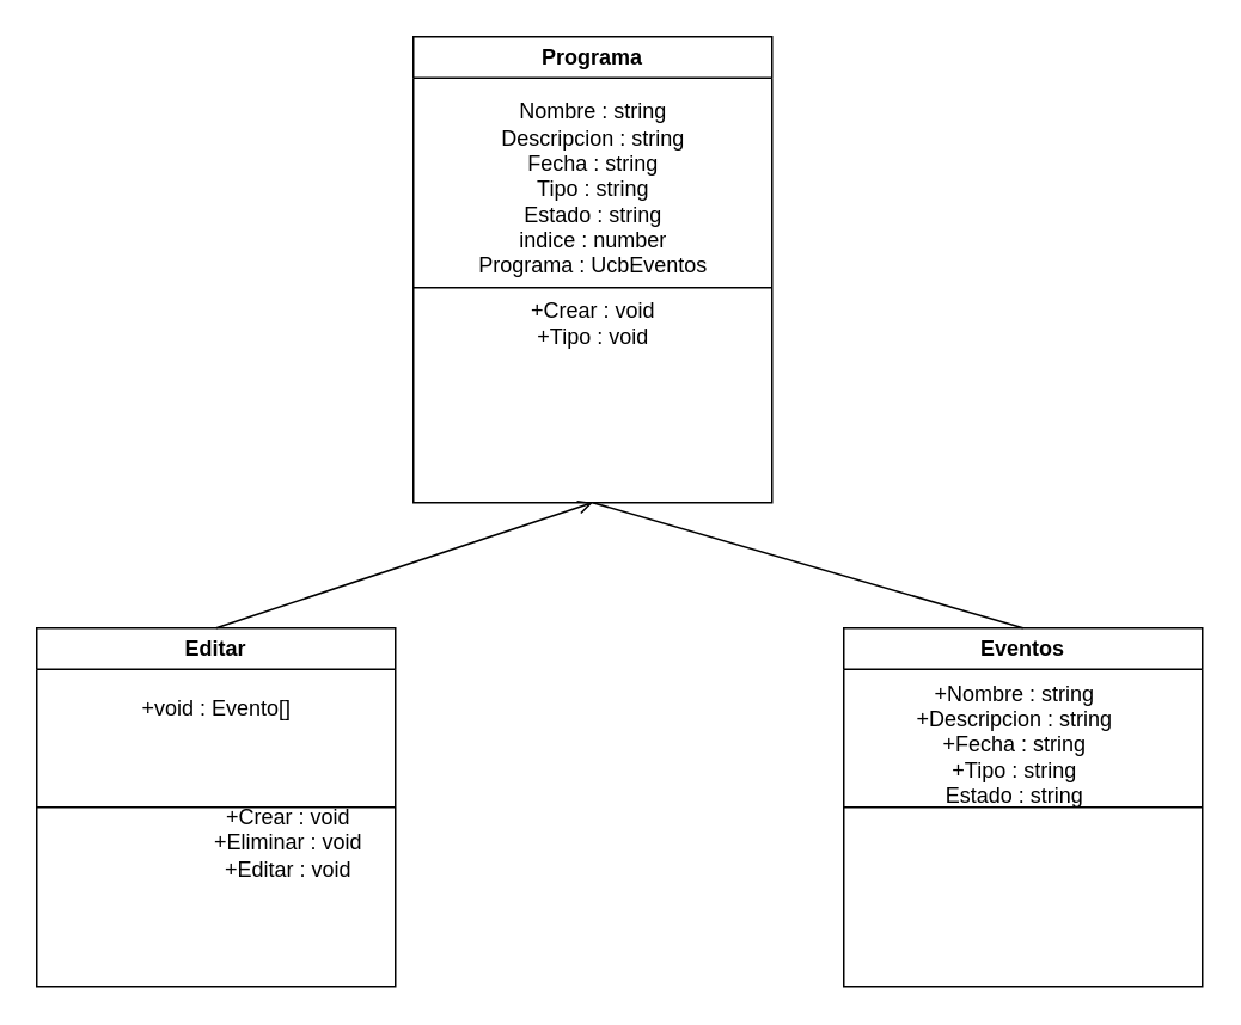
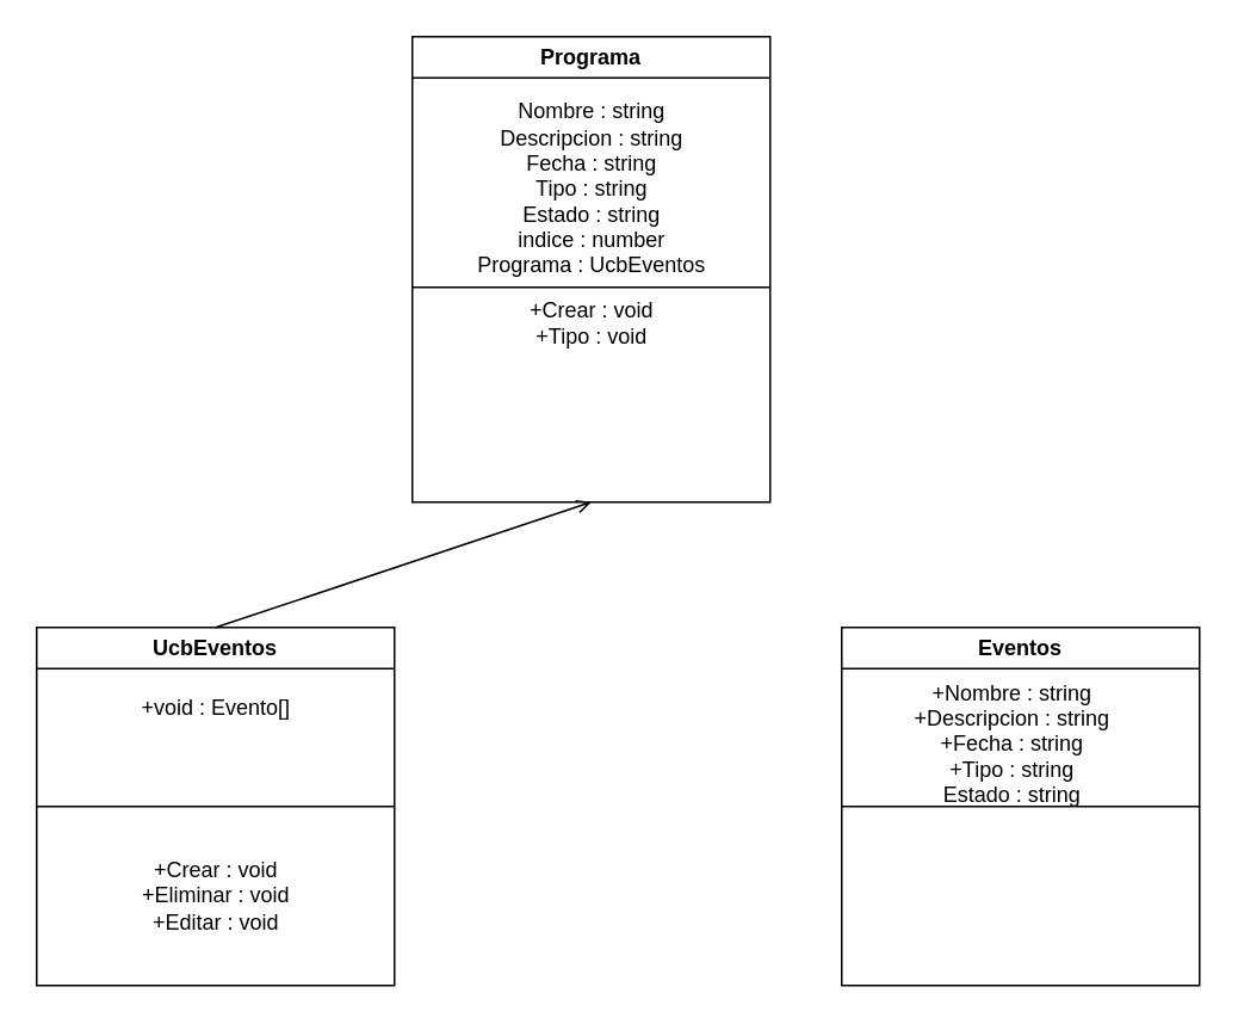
  <mxCell id="0" />
  <mxCell id="1" parent="0" />
  <mxCell id="2" value="Eventos" style="swimlane;whiteSpace=wrap;html=1;" vertex="1" parent="1"><mxGeometry x="470" y="350" width="200" height="200" as="geometry" /></mxCell>
  <mxCell id="3" value="+Nombre : string&lt;br&gt;+Descripcion : string&lt;div&gt;+Fecha : string&lt;/div&gt;&lt;div&gt;+Tipo : string&lt;br&gt;Estado : string&lt;/div&gt;" style="text;html=1;align=center;verticalAlign=middle;resizable=0;points=[];autosize=1;strokeColor=none;fillColor=none;" vertex="1" parent="2"><mxGeometry x="30" y="20" width="130" height="90" as="geometry" /></mxCell>
- <mxCell id="4" value="Editar" style="swimlane;whiteSpace=wrap;html=1;" vertex="1" parent="1"><mxGeometry x="20" y="350" width="200" height="200" as="geometry" /></mxCell>
+ <mxCell id="4" value="UcbEventos" style="swimlane;whiteSpace=wrap;html=1;" vertex="1" parent="1"><mxGeometry x="20" y="350" width="200" height="200" as="geometry" /></mxCell>
  <mxCell id="5" value="+void : Evento[]" style="text;html=1;align=center;verticalAlign=middle;resizable=0;points=[];autosize=1;strokeColor=none;fillColor=none;" vertex="1" parent="4"><mxGeometry x="35" y="30" width="130" height="30" as="geometry" /></mxCell>
- <mxCell id="6" value="+Crear : void&lt;br&gt;+Eliminar : void&lt;br&gt;+Editar : void" style="text;html=1;align=center;verticalAlign=middle;resizable=0;points=[];autosize=1;strokeColor=none;fillColor=none;" vertex="1" parent="4"><mxGeometry x="85" y="90" width="110" height="60" as="geometry" /></mxCell>
+ <mxCell id="6" value="+Crear : void&lt;br&gt;+Eliminar : void&lt;br&gt;+Editar : void" style="text;html=1;align=center;verticalAlign=middle;resizable=0;points=[];autosize=1;strokeColor=none;fillColor=none;" vertex="1" parent="4"><mxGeometry x="45" y="120" width="110" height="60" as="geometry" /></mxCell>
  <mxCell id="7" value="Programa" style="swimlane;whiteSpace=wrap;html=1;" vertex="1" parent="1"><mxGeometry x="230" y="20" width="200" height="260" as="geometry" /></mxCell>
  <mxCell id="8" value="Nombre : string&lt;br&gt;Descripcion : string&lt;br&gt;Fecha : string&lt;br&gt;Tipo : string&lt;br&gt;Estado : string&lt;br&gt;indice : number&lt;br&gt;Programa : UcbEventos" style="text;html=1;align=center;verticalAlign=middle;resizable=0;points=[];autosize=1;strokeColor=none;fillColor=none;" vertex="1" parent="7"><mxGeometry x="25" y="30" width="150" height="110" as="geometry" /></mxCell>
  <mxCell id="9" value="+Crear : void&lt;br&gt;+Tipo : void" style="text;html=1;align=center;verticalAlign=middle;resizable=0;points=[];autosize=1;strokeColor=none;fillColor=none;" vertex="1" parent="7"><mxGeometry x="45" y="140" width="110" height="40" as="geometry" /></mxCell>
  <mxCell id="10" value="" style="endArrow=none;html=1;rounded=0;exitX=0;exitY=0.5;exitDx=0;exitDy=0;entryX=1;entryY=0.5;entryDx=0;entryDy=0;" edge="1" parent="1" source="4" target="4"><mxGeometry width="50" height="50" relative="1" as="geometry"><mxPoint x="290" y="400" as="sourcePoint" /><mxPoint x="340" y="350" as="targetPoint" /></mxGeometry></mxCell>
  <mxCell id="11" value="" style="endArrow=none;html=1;rounded=0;exitX=0;exitY=0.5;exitDx=0;exitDy=0;entryX=1;entryY=0.5;entryDx=0;entryDy=0;" edge="1" parent="1" source="2" target="2"><mxGeometry width="50" height="50" relative="1" as="geometry"><mxPoint x="290" y="400" as="sourcePoint" /><mxPoint x="340" y="350" as="targetPoint" /></mxGeometry></mxCell>
  <mxCell id="12" value="" style="endArrow=none;html=1;rounded=0;" edge="1" parent="1"><mxGeometry width="50" height="50" relative="1" as="geometry"><mxPoint x="230" y="160" as="sourcePoint" /><mxPoint x="430" y="160" as="targetPoint" /></mxGeometry></mxCell>
  <mxCell id="13" value="" style="endArrow=open;html=1;rounded=0;entryX=0.5;entryY=1;entryDx=0;entryDy=0;exitX=0.5;exitY=0;exitDx=0;exitDy=0;" edge="1" parent="1" source="4" target="7"><mxGeometry width="50" height="50" relative="1" as="geometry"><mxPoint x="290" y="400" as="sourcePoint" /><mxPoint x="340" y="350" as="targetPoint" /></mxGeometry></mxCell>
- <mxCell id="14" value="" style="endArrow=none;html=1;rounded=0;entryX=0.5;entryY=1;entryDx=0;entryDy=0;exitX=0.5;exitY=0;exitDx=0;exitDy=0;" edge="1" parent="1" source="2" target="7"><mxGeometry width="50" height="50" relative="1" as="geometry"><mxPoint x="290" y="400" as="sourcePoint" /><mxPoint x="340" y="350" as="targetPoint" /></mxGeometry></mxCell>
